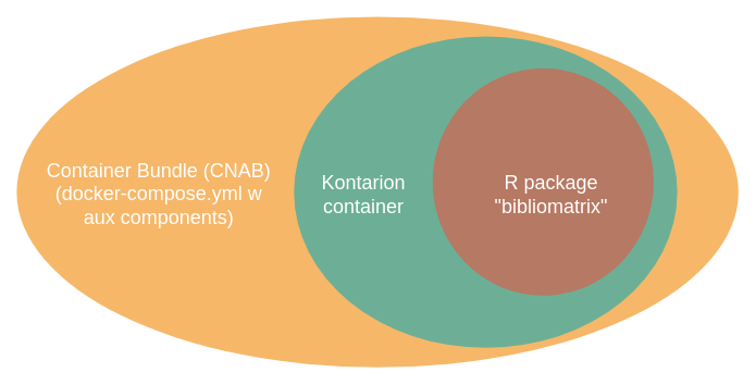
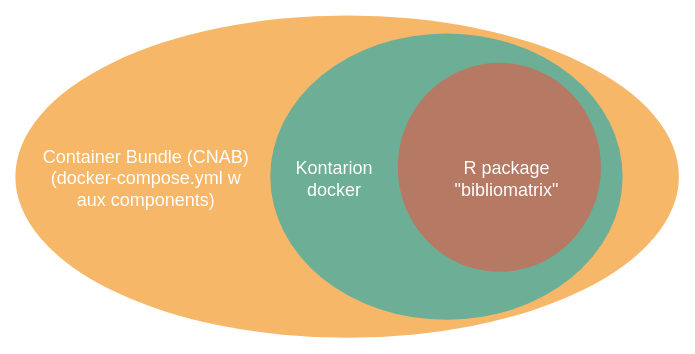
  <mxCell id="0" />
  <mxCell id="1" parent="0" />
  <mxCell id="2" value="" style="ellipse;fillColor=#F08705;opacity=60;strokeColor=none;html=1;fontColor=#FFFFFF;" parent="1" vertex="1"><mxGeometry x="20" y="20" width="885" height="430" as="geometry" /></mxCell>
  <mxCell id="3" value="" style="ellipse;fillColor=#12AAB5;opacity=60;strokeColor=none;html=1;fontColor=#FFFFFF;" parent="1" vertex="1"><mxGeometry x="360" y="44" width="470" height="382" as="geometry" /></mxCell>
  <mxCell id="4" value="" style="ellipse;fillColor=#e85642;opacity=60;strokeColor=none;html=1;fontColor=#FFFFFF;" parent="1" vertex="1"><mxGeometry x="530" y="83" width="271" height="279" as="geometry" /></mxCell>
- <mxCell id="5" value="&lt;div&gt;Kontarion&lt;/div&gt;&lt;div&gt;container&lt;br&gt;&lt;/div&gt;" style="text;fontSize=24;align=center;verticalAlign=middle;html=1;fontColor=#FFFFFF;" parent="1" vertex="1"><mxGeometry x="350" y="203" width="190" height="70" as="geometry" /></mxCell>
+ <mxCell id="5" value="&lt;div&gt;Kontarion&lt;/div&gt;&lt;div&gt;docker&lt;br&gt;&lt;/div&gt;" style="text;fontSize=24;align=center;verticalAlign=middle;html=1;fontColor=#FFFFFF;" parent="1" vertex="1"><mxGeometry x="350" y="203" width="190" height="70" as="geometry" /></mxCell>
  <mxCell id="6" value="&lt;div&gt;R package&lt;/div&gt;&lt;div&gt;&quot;bibliomatrix&quot;&lt;/div&gt;" style="text;fontSize=24;align=center;verticalAlign=middle;html=1;fontColor=#FFFFFF;" parent="1" vertex="1"><mxGeometry x="580" y="203" width="190" height="70" as="geometry" /></mxCell>
  <mxCell id="7" value="&lt;div&gt;Container Bundle (CNAB)&lt;br&gt;&lt;/div&gt;&lt;div&gt;(docker-compose.yml w &lt;br&gt;&lt;/div&gt;&lt;div&gt;aux components)&lt;br&gt;&lt;/div&gt;" style="text;fontSize=24;align=center;verticalAlign=middle;html=1;fontColor=#FFFFFF;" vertex="1" parent="1"><mxGeometry x="90" y="163" width="208" height="150" as="geometry" /></mxCell>
